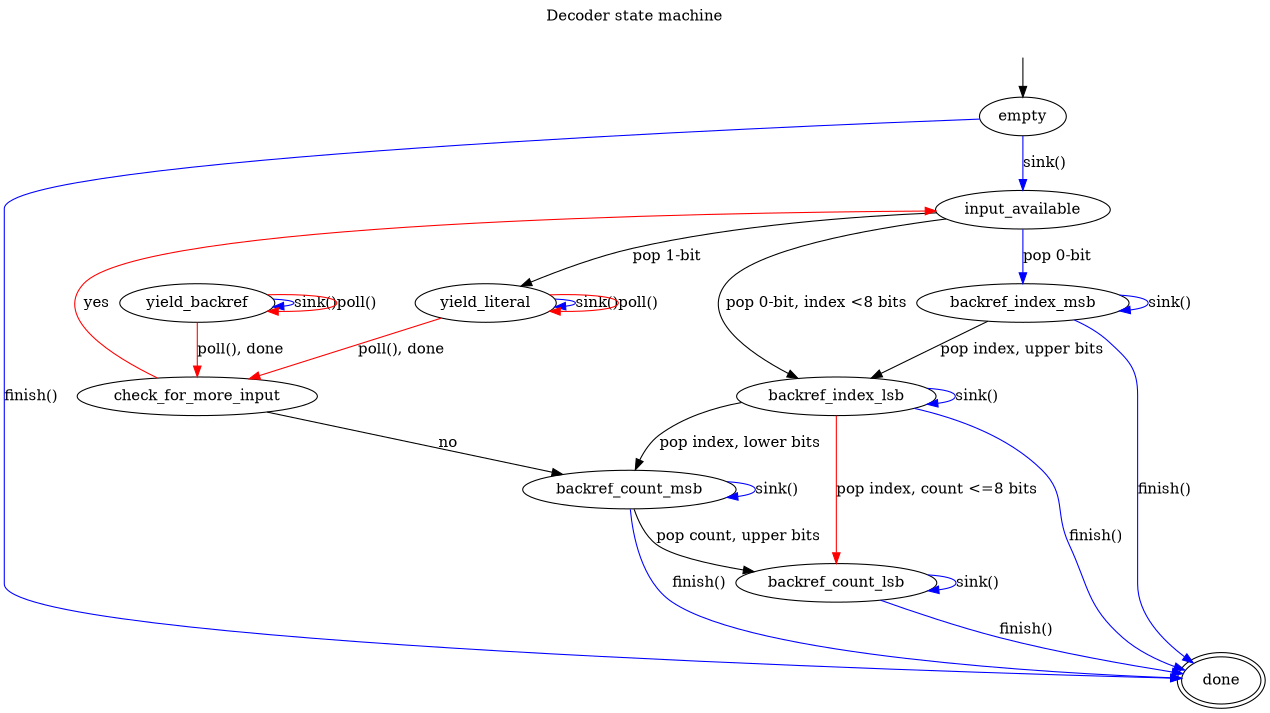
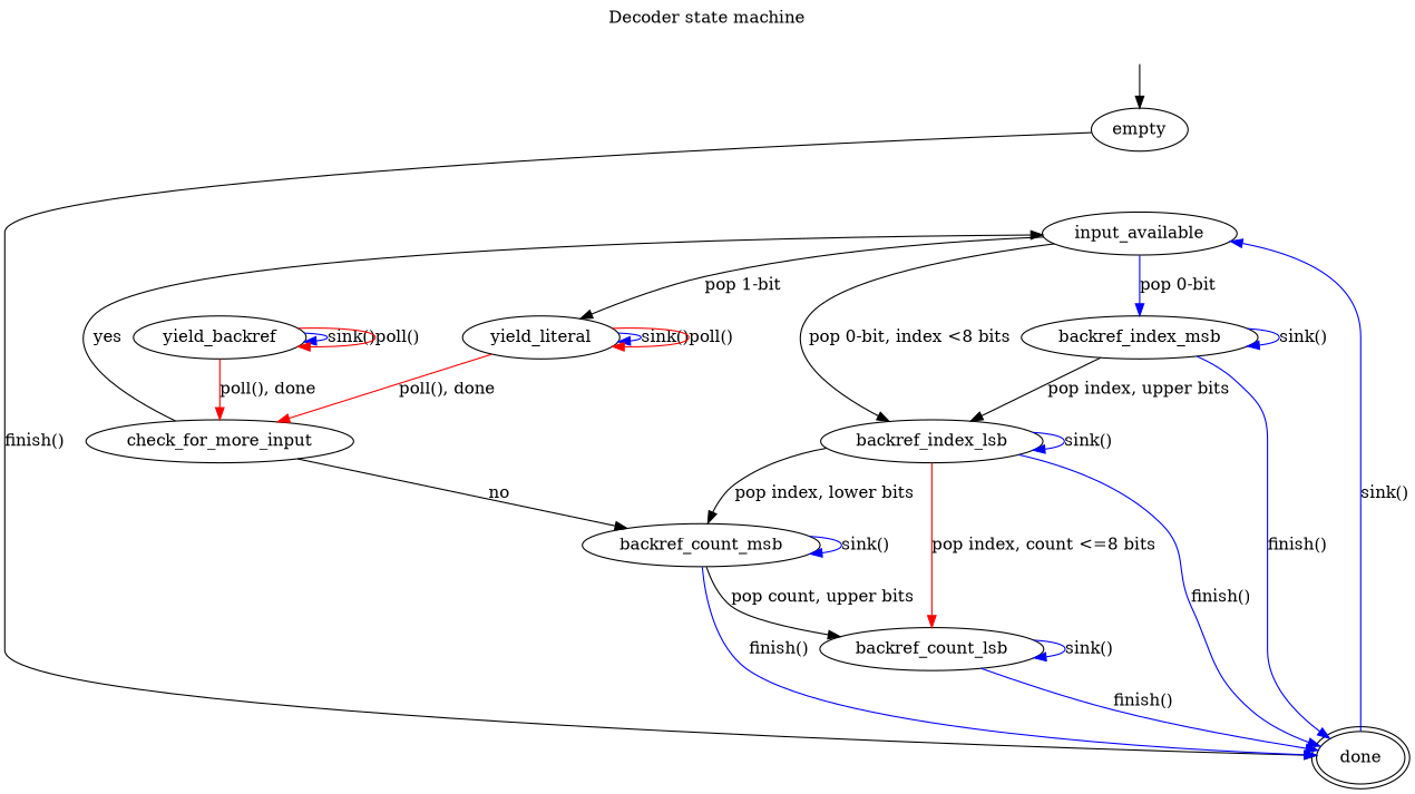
  digraph {
    label="Decoder state machine"
    labelloc=t
    edge [color=blue]
    Start [shape=point style=invis]
    empty
    input_available
    done [peripheries=2]
    yield_literal
    backref_index_msb
    backref_index_lsb
    check_for_more_input
    backref_count_msb
    backref_count_lsb
    yield_backref
    Start -> empty [color=""]
-   empty -> input_available [label="sink()" weight=10]
-   empty -> done [label="finish()"]
+   done -> input_available [label="sink()" weight=10]
+   empty -> done [color=black label="finish()"]
    input_available -> yield_literal [label="pop 1-bit" color=""]
    input_available -> backref_index_msb [label="pop 0-bit" weight=10]
    input_available -> backref_index_lsb [label="pop 0-bit, index <8 bits" weight=10 color=""]
    yield_literal -> yield_literal [label="sink()"]
    yield_literal -> yield_literal [color=red label="poll()"]
    yield_literal -> check_for_more_input [color=red label="poll(), done"]
    backref_index_msb -> done [label="finish()"]
    backref_index_msb -> backref_index_msb [label="sink()"]
    backref_index_msb -> backref_index_lsb [label="pop index, upper bits" weight=10 color=""]
    backref_index_lsb -> done [label="finish()"]
    backref_index_lsb -> backref_index_lsb [label="sink()"]
    backref_index_lsb -> backref_count_msb [label="pop index, lower bits" weight=10 color=""]
    backref_index_lsb -> backref_count_lsb [color=red label="pop index, count <=8 bits" weight=10]
-   check_for_more_input -> input_available [label=yes color=red]
+   check_for_more_input -> input_available [label=yes color=""]
    check_for_more_input -> backref_count_msb [label=no color=""]
    backref_count_msb -> done [label="finish()"]
    backref_count_msb -> backref_count_msb [label="sink()"]
    backref_count_msb -> backref_count_lsb [label="pop count, upper bits" weight=10 color=""]
    backref_count_lsb -> done [label="finish()"]
    backref_count_lsb -> backref_count_lsb [label="sink()"]
    yield_backref -> check_for_more_input [color=red label="poll(), done" weight=10]
    yield_backref -> yield_backref [label="sink()"]
    yield_backref -> yield_backref [color=red label="poll()"]
  }
